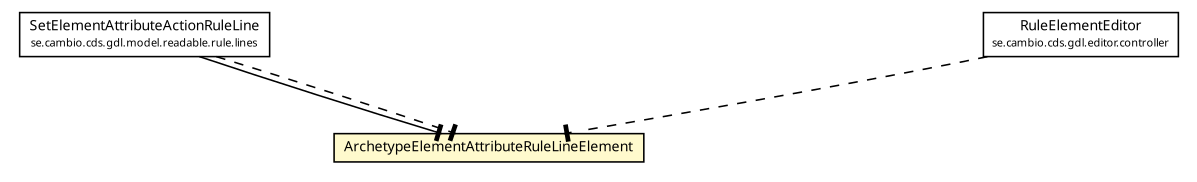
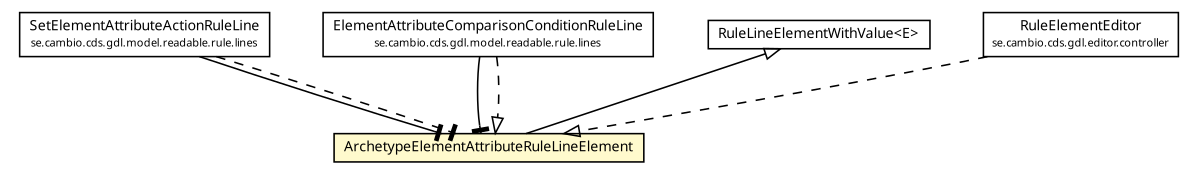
  digraph {
    nodesep=0.25
    ranksep=0.5
    node [fontcolor=black fontname="Trebuchet MS" fontsize=9.0 shape=plaintext]
    edge [arrowhead=tee color=black fontcolor=black fontname="Trebuchet MS" fontsize=10.0 headport=p labelfontname="Trebuchet MS" labelfontsize=10 tailport=p]
    n1 [label=<<table title="se.cambio.cds.gdl.model.readable.rule.lines.SetElementAttributeActionRuleLine" border="0" cellborder="1" cellspacing="0" cellpadding="2" port="p" href="../SetElementAttributeActionRuleLine.html"> 		<tr><td><table border="0" cellspacing="0" cellpadding="1"> <tr><td align="center" balign="center"><font face="Trebuchet MS"> SetElementAttributeActionRuleLine </font></td></tr> <tr><td align="center" balign="center"><font face="Trebuchet MS" point-size="7.0"> se.cambio.cds.gdl.model.readable.rule.lines </font></td></tr> 		</table></td></tr> 		</table>>]
    n2 [label=<<table title="se.cambio.cds.gdl.model.readable.rule.lines.elements.ArchetypeElementAttributeRuleLineElement" border="0" cellborder="1" cellspacing="0" cellpadding="2" port="p" bgcolor="lemonChiffon" href="./ArchetypeElementAttributeRuleLineElement.html"> 		<tr><td><table border="0" cellspacing="0" cellpadding="1"> <tr><td align="center" balign="center"><font face="Trebuchet MS"> ArchetypeElementAttributeRuleLineElement </font></td></tr> 		</table></td></tr> 		</table>>]
+   n3 [label=<<table title="se.cambio.cds.gdl.model.readable.rule.lines.ElementAttributeComparisonConditionRuleLine" border="0" cellborder="1" cellspacing="0" cellpadding="2" port="p" href="../ElementAttributeComparisonConditionRuleLine.html"> 		<tr><td><table border="0" cellspacing="0" cellpadding="1"> <tr><td align="center" balign="center"><font face="Trebuchet MS"> ElementAttributeComparisonConditionRuleLine </font></td></tr> <tr><td align="center" balign="center"><font face="Trebuchet MS" point-size="7.0"> se.cambio.cds.gdl.model.readable.rule.lines </font></td></tr> 		</table></td></tr> 		</table>>]
+   n4 [label=<<table title="se.cambio.cds.gdl.model.readable.rule.lines.elements.RuleLineElementWithValue" border="0" cellborder="1" cellspacing="0" cellpadding="2" port="p" href="./RuleLineElementWithValue.html"> 		<tr><td><table border="0" cellspacing="0" cellpadding="1"> <tr><td align="center" balign="center"><font face="Trebuchet MS"> RuleLineElementWithValue&lt;E&gt; </font></td></tr> 		</table></td></tr> 		</table>>]
    n5 [label=<<table title="se.cambio.cds.gdl.editor.controller.RuleElementEditor" border="0" cellborder="1" cellspacing="0" cellpadding="2" port="p" href="../../../../../editor/controller/RuleElementEditor.html"> 		<tr><td><table border="0" cellspacing="0" cellpadding="1"> <tr><td align="center" balign="center"><font face="Trebuchet MS"> RuleElementEditor </font></td></tr> <tr><td align="center" balign="center"><font face="Trebuchet MS" point-size="7.0"> se.cambio.cds.gdl.editor.controller </font></td></tr> 		</table></td></tr> 		</table>>]
    n1 -> n2
    n1 -> n2 [style=dashed]
-   n5 -> n2 [style=dashed]
+   n3 -> n2
+   n3 -> n2 [arrowhead=onormal style=dashed]
+   n4 -> n2 [arrowtail=empty dir=back fontsize=10 arrowhead="" color="" fontcolor=""]
+   n5 -> n2 [arrowhead=onormal style=dashed]
  }
